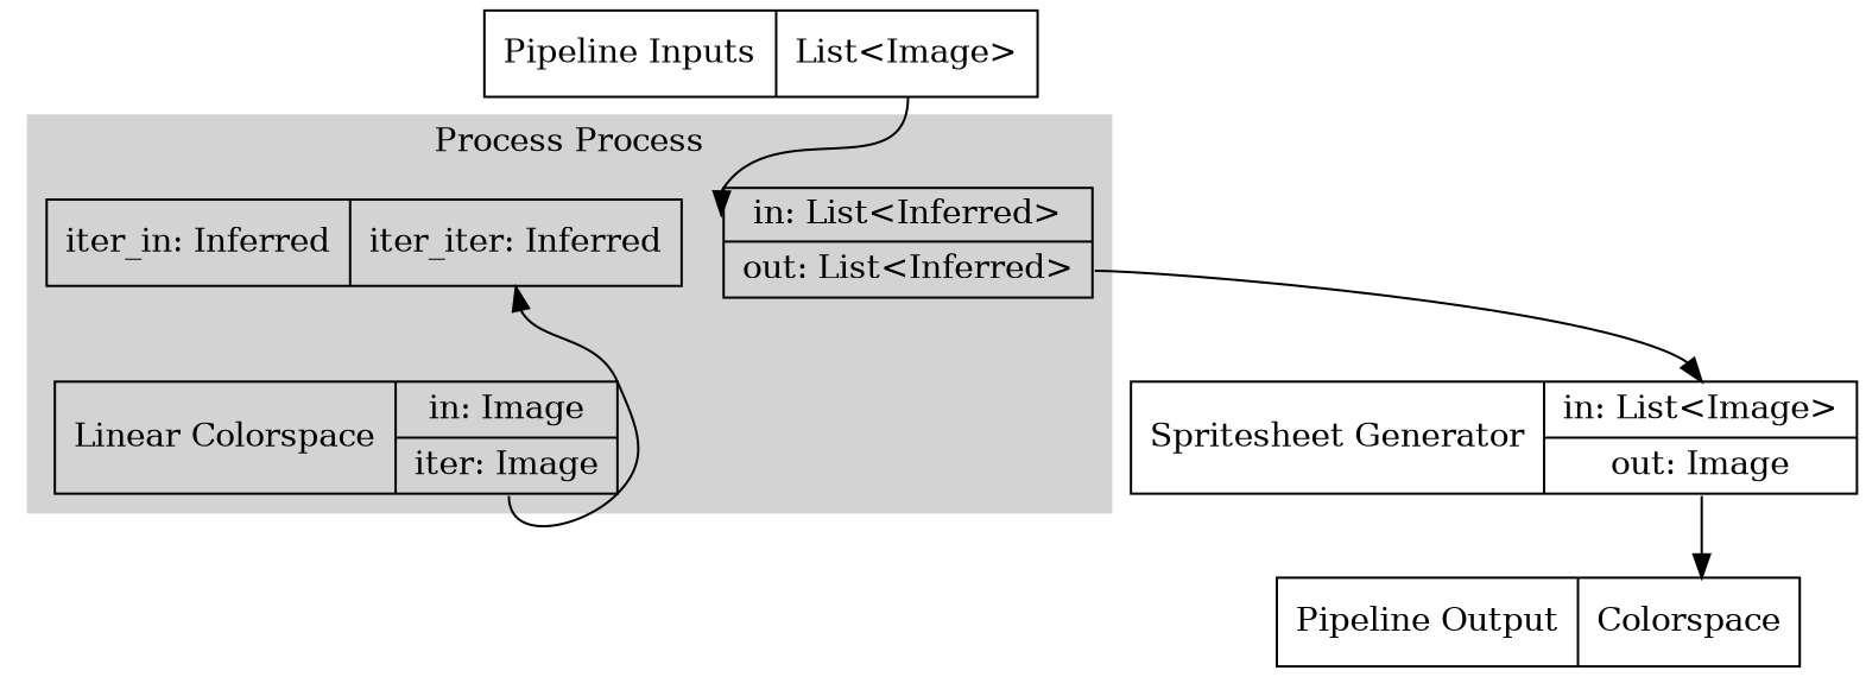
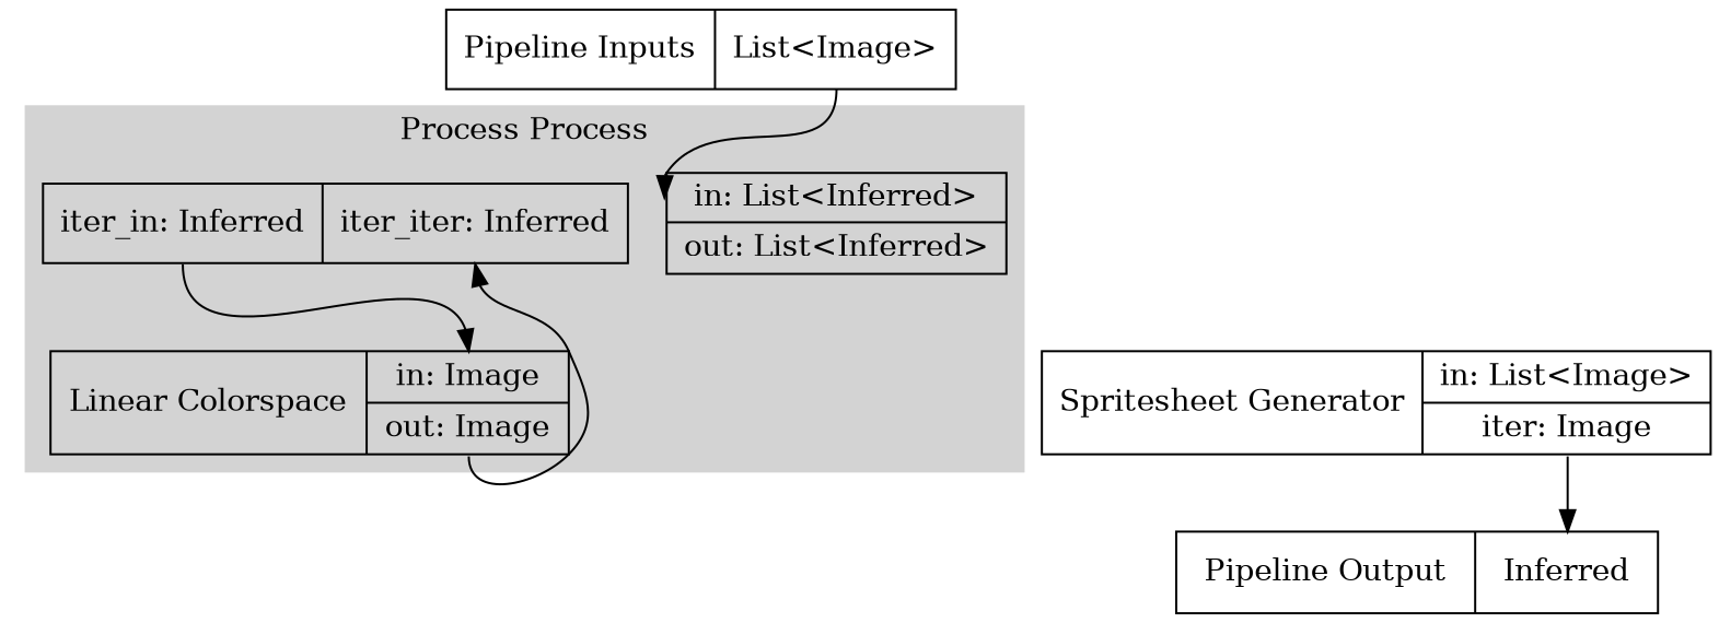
  digraph {
    rankdir=TB
    node [shape=record]
    edge [headport=in tailport=out]
    n1 [label="<in>iter_in: Inferred|<out>iter_iter: Inferred"]
-   n2 [label="Linear Colorspace|{<in>in: Image|<out>iter: Image}"]
+   n2 [label="Linear Colorspace|{<in>in: Image|<out>out: Image}"]
    n3 [label="{<in>in: List\<Inferred\>|<out>out: List\<Inferred\>}"]
-   n4 [label="Spritesheet Generator|{<in>in: List\<Image\>|<out>out: Image}"]
+   n4 [label="Spritesheet Generator|{<in>in: List\<Image\>|<out>iter: Image}"]
    n5 [label="Pipeline Inputs|<out>List\<Image\>"]
-   n6 [label="Pipeline Output|<in>Colorspace"]
+   n6 [label="Pipeline Output|<in>Inferred"]
    subgraph cluster_1 {
      color=lightgrey
      label="Process Process"
      style=filled
      n1
      n2
      n3
    }
+   n1 -> n2 [tailport=in]
    n2 -> n1 [headport=out]
-   n3 -> n4
    n4 -> n6
    n5 -> n3
  }
